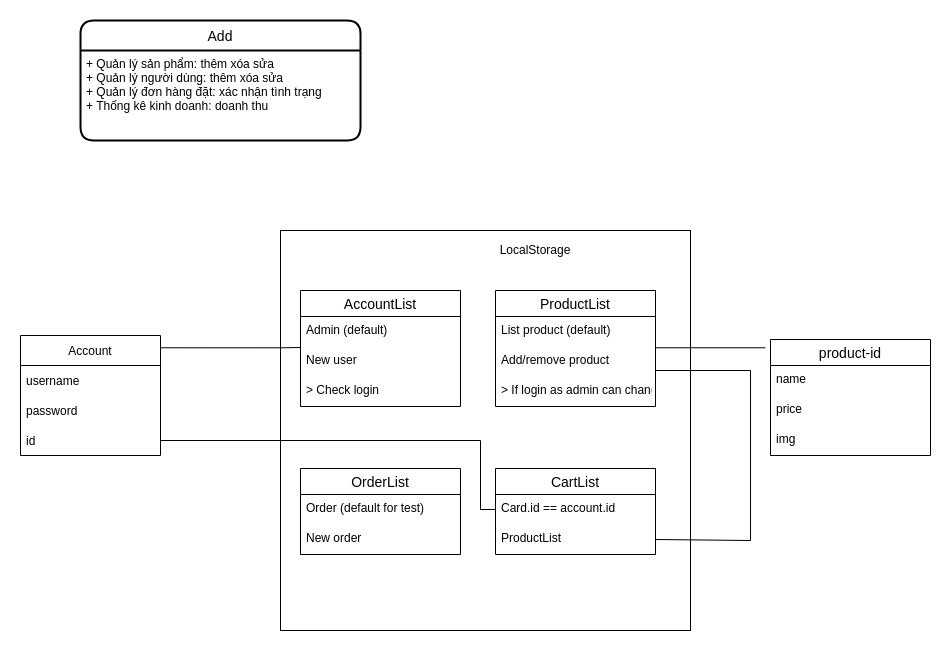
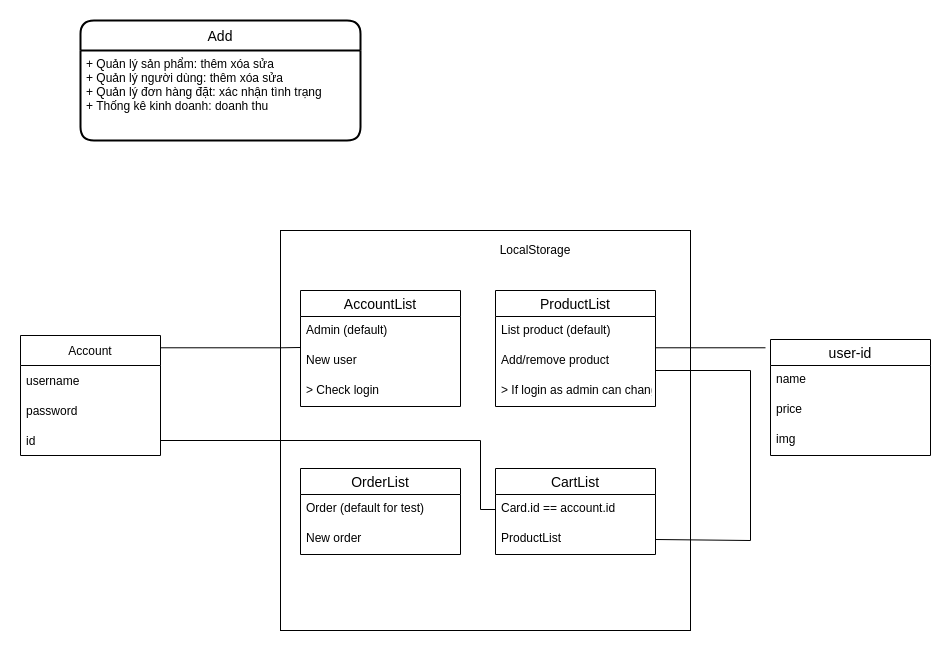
  <mxCell id="0" />
  <mxCell id="1" parent="0" />
  <mxCell id="2" value="" style="rounded=0;whiteSpace=wrap;html=1;" parent="1" vertex="1"><mxGeometry x="280" y="230" width="410" height="400" as="geometry" /></mxCell>
  <mxCell id="3" value="LocalStorage" style="text;html=1;strokeColor=none;fillColor=none;align=center;verticalAlign=middle;whiteSpace=wrap;rounded=0;" parent="1" vertex="1"><mxGeometry x="505" y="235" width="60" height="30" as="geometry" /></mxCell>
  <mxCell id="4" value="AccountList" style="swimlane;fontStyle=0;childLayout=stackLayout;horizontal=1;startSize=26;horizontalStack=0;resizeParent=1;resizeParentMax=0;resizeLast=0;collapsible=1;marginBottom=0;align=center;fontSize=14;" vertex="1" parent="1"><mxGeometry x="300" y="290" width="160" height="116" as="geometry" /></mxCell>
  <mxCell id="5" value="Admin (default)" style="text;strokeColor=none;fillColor=none;spacingLeft=4;spacingRight=4;overflow=hidden;rotatable=0;points=[[0,0.5],[1,0.5]];portConstraint=eastwest;fontSize=12;" vertex="1" parent="4"><mxGeometry y="26" width="160" height="30" as="geometry" /></mxCell>
  <mxCell id="6" value="New user" style="text;strokeColor=none;fillColor=none;spacingLeft=4;spacingRight=4;overflow=hidden;rotatable=0;points=[[0,0.5],[1,0.5]];portConstraint=eastwest;fontSize=12;" vertex="1" parent="4"><mxGeometry y="56" width="160" height="30" as="geometry" /></mxCell>
  <mxCell id="7" value="&gt; Check login" style="text;strokeColor=none;fillColor=none;spacingLeft=4;spacingRight=4;overflow=hidden;rotatable=0;points=[[0,0.5],[1,0.5]];portConstraint=eastwest;fontSize=12;" vertex="1" parent="4"><mxGeometry y="86" width="160" height="30" as="geometry" /></mxCell>
  <mxCell id="8" value="Account" style="swimlane;fontStyle=0;childLayout=stackLayout;horizontal=1;startSize=30;horizontalStack=0;resizeParent=1;resizeParentMax=0;resizeLast=0;collapsible=1;marginBottom=0;" vertex="1" parent="1"><mxGeometry x="20" y="335" width="140" height="120" as="geometry" /></mxCell>
  <mxCell id="9" value="username" style="text;strokeColor=none;fillColor=none;align=left;verticalAlign=middle;spacingLeft=4;spacingRight=4;overflow=hidden;points=[[0,0.5],[1,0.5]];portConstraint=eastwest;rotatable=0;" vertex="1" parent="8"><mxGeometry y="30" width="140" height="30" as="geometry" /></mxCell>
  <mxCell id="10" value="password" style="text;strokeColor=none;fillColor=none;align=left;verticalAlign=middle;spacingLeft=4;spacingRight=4;overflow=hidden;points=[[0,0.5],[1,0.5]];portConstraint=eastwest;rotatable=0;" vertex="1" parent="8"><mxGeometry y="60" width="140" height="30" as="geometry" /></mxCell>
  <mxCell id="11" value="id" style="text;strokeColor=none;fillColor=none;align=left;verticalAlign=middle;spacingLeft=4;spacingRight=4;overflow=hidden;points=[[0,0.5],[1,0.5]];portConstraint=eastwest;rotatable=0;" vertex="1" parent="8"><mxGeometry y="90" width="140" height="30" as="geometry" /></mxCell>
  <mxCell id="12" value="" style="endArrow=none;html=1;rounded=0;edgeStyle=orthogonalEdgeStyle;" edge="1" parent="1"><mxGeometry relative="1" as="geometry"><mxPoint x="160" y="347.29" as="sourcePoint" /><mxPoint x="300" y="347" as="targetPoint" /><Array as="points"><mxPoint x="280" y="347.29" /><mxPoint x="280" y="347.29" /></Array></mxGeometry></mxCell>
  <mxCell id="13" value="ProductList" style="swimlane;fontStyle=0;childLayout=stackLayout;horizontal=1;startSize=26;horizontalStack=0;resizeParent=1;resizeParentMax=0;resizeLast=0;collapsible=1;marginBottom=0;align=center;fontSize=14;" vertex="1" parent="1"><mxGeometry x="495" y="290" width="160" height="116" as="geometry" /></mxCell>
  <mxCell id="14" value="List product (default)" style="text;strokeColor=none;fillColor=none;spacingLeft=4;spacingRight=4;overflow=hidden;rotatable=0;points=[[0,0.5],[1,0.5]];portConstraint=eastwest;fontSize=12;" vertex="1" parent="13"><mxGeometry y="26" width="160" height="30" as="geometry" /></mxCell>
  <mxCell id="15" value="Add/remove product" style="text;strokeColor=none;fillColor=none;spacingLeft=4;spacingRight=4;overflow=hidden;rotatable=0;points=[[0,0.5],[1,0.5]];portConstraint=eastwest;fontSize=12;" vertex="1" parent="13"><mxGeometry y="56" width="160" height="30" as="geometry" /></mxCell>
  <mxCell id="16" value="&gt; If login as admin can change" style="text;strokeColor=none;fillColor=none;spacingLeft=4;spacingRight=4;overflow=hidden;rotatable=0;points=[[0,0.5],[1,0.5]];portConstraint=eastwest;fontSize=12;" vertex="1" parent="13"><mxGeometry y="86" width="160" height="30" as="geometry" /></mxCell>
- <mxCell id="17" value="product-id" style="swimlane;fontStyle=0;childLayout=stackLayout;horizontal=1;startSize=26;horizontalStack=0;resizeParent=1;resizeParentMax=0;resizeLast=0;collapsible=1;marginBottom=0;align=center;fontSize=14;" vertex="1" parent="1"><mxGeometry x="770" y="339" width="160" height="116" as="geometry" /></mxCell>
+ <mxCell id="17" value="user-id" style="swimlane;fontStyle=0;childLayout=stackLayout;horizontal=1;startSize=26;horizontalStack=0;resizeParent=1;resizeParentMax=0;resizeLast=0;collapsible=1;marginBottom=0;align=center;fontSize=14;" vertex="1" parent="1"><mxGeometry x="770" y="339" width="160" height="116" as="geometry" /></mxCell>
  <mxCell id="18" value="name" style="text;strokeColor=none;fillColor=none;spacingLeft=4;spacingRight=4;overflow=hidden;rotatable=0;points=[[0,0.5],[1,0.5]];portConstraint=eastwest;fontSize=12;" vertex="1" parent="17"><mxGeometry y="26" width="160" height="30" as="geometry" /></mxCell>
  <mxCell id="19" value="price" style="text;strokeColor=none;fillColor=none;spacingLeft=4;spacingRight=4;overflow=hidden;rotatable=0;points=[[0,0.5],[1,0.5]];portConstraint=eastwest;fontSize=12;" vertex="1" parent="17"><mxGeometry y="56" width="160" height="30" as="geometry" /></mxCell>
  <mxCell id="20" value="img" style="text;strokeColor=none;fillColor=none;spacingLeft=4;spacingRight=4;overflow=hidden;rotatable=0;points=[[0,0.5],[1,0.5]];portConstraint=eastwest;fontSize=12;" vertex="1" parent="17"><mxGeometry y="86" width="160" height="30" as="geometry" /></mxCell>
  <mxCell id="21" value="" style="endArrow=none;html=1;rounded=0;edgeStyle=orthogonalEdgeStyle;" edge="1" parent="1"><mxGeometry relative="1" as="geometry"><mxPoint x="655" y="347.29" as="sourcePoint" /><mxPoint x="765" y="347.29" as="targetPoint" /></mxGeometry></mxCell>
  <mxCell id="22" value="Add" style="swimlane;childLayout=stackLayout;horizontal=1;startSize=30;horizontalStack=0;rounded=1;fontSize=14;fontStyle=0;strokeWidth=2;resizeParent=0;resizeLast=1;shadow=0;dashed=0;align=center;" vertex="1" parent="1"><mxGeometry x="80" y="20" width="280" height="120" as="geometry" /></mxCell>
  <mxCell id="23" value="+ Quản lý sản phẩm: thêm xóa sửa&#10;+ Quản lý người dùng: thêm xóa sửa&#10;+ Quản lý đơn hàng đặt: xác nhận tình trạng&#10;+ Thống kê kinh doanh: doanh thu" style="align=left;strokeColor=none;fillColor=none;spacingLeft=4;fontSize=12;verticalAlign=top;resizable=0;rotatable=0;part=1;" vertex="1" parent="22"><mxGeometry y="30" width="280" height="90" as="geometry" /></mxCell>
  <mxCell id="24" value="CartList" style="swimlane;fontStyle=0;childLayout=stackLayout;horizontal=1;startSize=26;horizontalStack=0;resizeParent=1;resizeParentMax=0;resizeLast=0;collapsible=1;marginBottom=0;align=center;fontSize=14;" vertex="1" parent="1"><mxGeometry x="495" y="468" width="160" height="86" as="geometry" /></mxCell>
  <mxCell id="25" value="Card.id == account.id" style="text;strokeColor=none;fillColor=none;spacingLeft=4;spacingRight=4;overflow=hidden;rotatable=0;points=[[0,0.5],[1,0.5]];portConstraint=eastwest;fontSize=12;" vertex="1" parent="24"><mxGeometry y="26" width="160" height="30" as="geometry" /></mxCell>
  <mxCell id="26" value="ProductList" style="text;strokeColor=none;fillColor=none;spacingLeft=4;spacingRight=4;overflow=hidden;rotatable=0;points=[[0,0.5],[1,0.5]];portConstraint=eastwest;fontSize=12;" vertex="1" parent="24"><mxGeometry y="56" width="160" height="30" as="geometry" /></mxCell>
  <mxCell id="27" value="" style="endArrow=none;html=1;rounded=0;edgeStyle=orthogonalEdgeStyle;entryX=1;entryY=0.5;entryDx=0;entryDy=0;" edge="1" parent="1" target="26"><mxGeometry relative="1" as="geometry"><mxPoint x="655" y="370" as="sourcePoint" /><mxPoint x="730" y="540" as="targetPoint" /><Array as="points"><mxPoint x="750" y="370" /><mxPoint x="750" y="540" /><mxPoint x="655" y="540" /></Array></mxGeometry></mxCell>
  <mxCell id="28" value="" style="endArrow=none;html=1;rounded=0;edgeStyle=orthogonalEdgeStyle;entryX=0;entryY=0.5;entryDx=0;entryDy=0;" edge="1" parent="1" target="25"><mxGeometry relative="1" as="geometry"><mxPoint x="160" y="440" as="sourcePoint" /><mxPoint x="320" y="440" as="targetPoint" /><Array as="points"><mxPoint x="480" y="440" /><mxPoint x="480" y="509" /></Array></mxGeometry></mxCell>
  <mxCell id="29" value="OrderList" style="swimlane;fontStyle=0;childLayout=stackLayout;horizontal=1;startSize=26;horizontalStack=0;resizeParent=1;resizeParentMax=0;resizeLast=0;collapsible=1;marginBottom=0;align=center;fontSize=14;" vertex="1" parent="1"><mxGeometry x="300" y="468" width="160" height="86" as="geometry" /></mxCell>
  <mxCell id="30" value="Order (default for test)" style="text;strokeColor=none;fillColor=none;spacingLeft=4;spacingRight=4;overflow=hidden;rotatable=0;points=[[0,0.5],[1,0.5]];portConstraint=eastwest;fontSize=12;" vertex="1" parent="29"><mxGeometry y="26" width="160" height="30" as="geometry" /></mxCell>
  <mxCell id="31" value="New order" style="text;strokeColor=none;fillColor=none;spacingLeft=4;spacingRight=4;overflow=hidden;rotatable=0;points=[[0,0.5],[1,0.5]];portConstraint=eastwest;fontSize=12;" vertex="1" parent="29"><mxGeometry y="56" width="160" height="30" as="geometry" /></mxCell>
